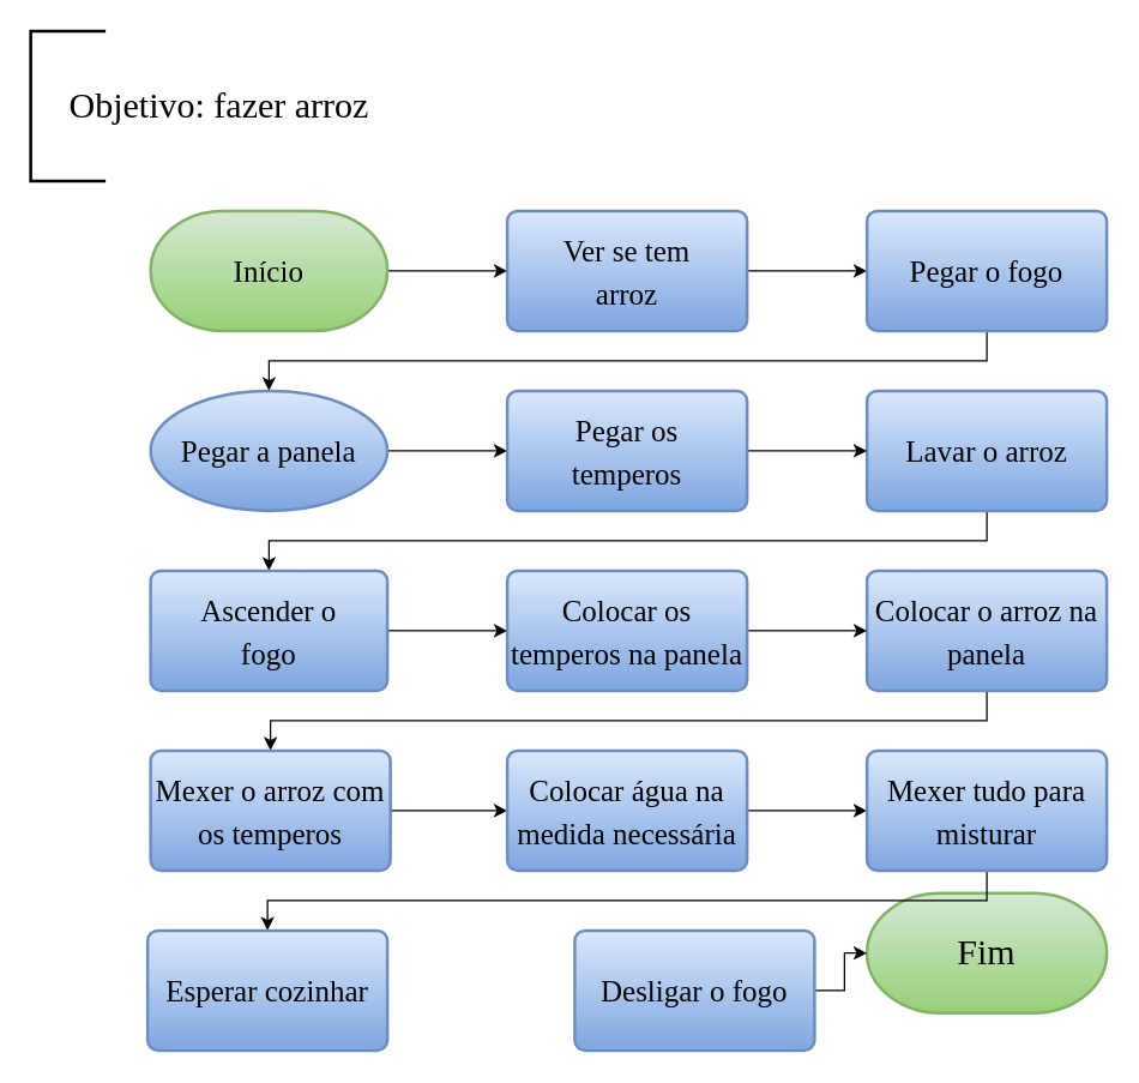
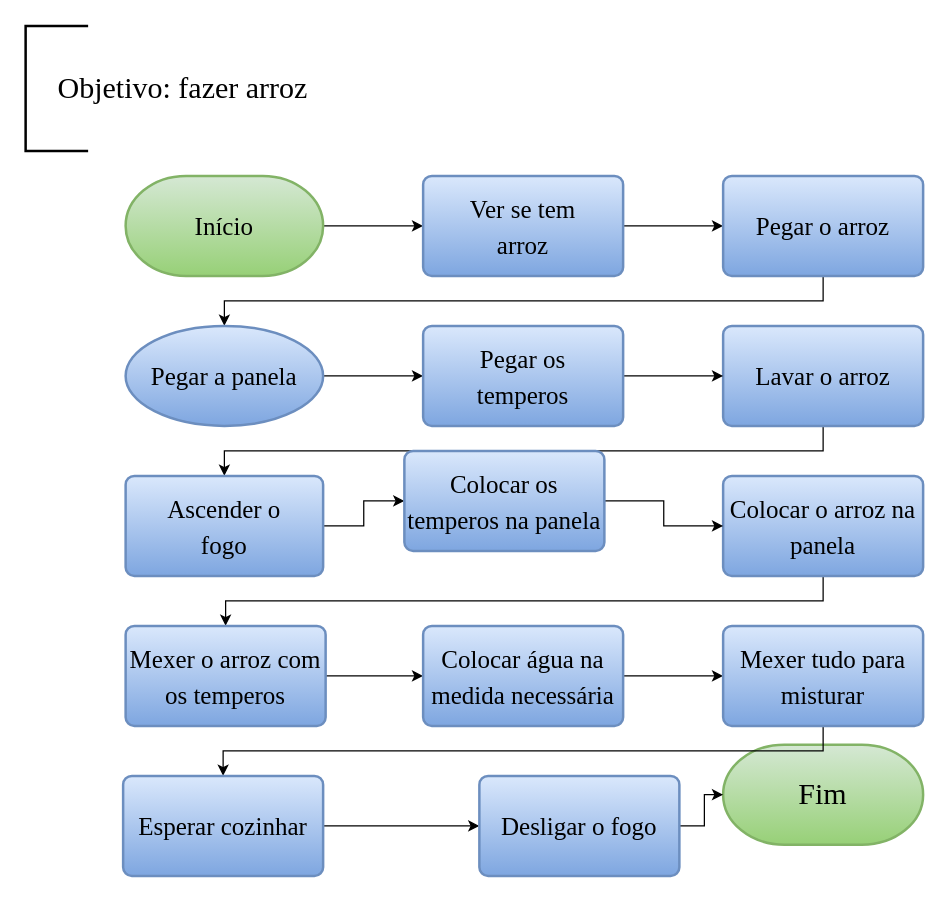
  <mxCell id="0" />
  <mxCell id="1" parent="0" />
  <mxCell id="2" style="edgeStyle=orthogonalEdgeStyle;rounded=0;orthogonalLoop=1;jettySize=auto;html=1;exitX=1;exitY=0.5;exitDx=0;exitDy=0;exitPerimeter=0;entryX=0;entryY=0.5;entryDx=0;entryDy=0;fontSize=20;" edge="1" parent="1" source="3" target="5"><mxGeometry relative="1" as="geometry" /></mxCell>
  <mxCell id="3" value="&lt;font style=&quot;font-size: 20px;&quot;&gt;Início&lt;/font&gt;" style="strokeWidth=2;html=1;shape=mxgraph.flowchart.terminator;whiteSpace=wrap;strokeColor=#82b366;shadow=0;sketch=0;fontFamily=Times New Roman;fontSize=20;fillColor=#d5e8d4;gradientColor=#97d077;fontStyle=0" vertex="1" parent="1"><mxGeometry x="100" y="140" width="158" height="80" as="geometry" /></mxCell>
  <mxCell id="4" style="edgeStyle=orthogonalEdgeStyle;rounded=0;orthogonalLoop=1;jettySize=auto;html=1;exitX=1;exitY=0.5;exitDx=0;exitDy=0;entryX=0;entryY=0.5;entryDx=0;entryDy=0;fontSize=20;" edge="1" parent="1" source="5" target="9"><mxGeometry relative="1" as="geometry" /></mxCell>
  <mxCell id="5" value="&lt;font style=&quot;font-size: 20px&quot;&gt;Ver se tem&lt;br&gt;arroz&lt;/font&gt;" style="rounded=1;whiteSpace=wrap;html=1;absoluteArcSize=1;arcSize=14;strokeWidth=2;shadow=0;sketch=0;fillColor=#dae8fc;fontFamily=Times New Roman;fontSize=24;strokeColor=#6c8ebf;gradientColor=#7ea6e0;fontStyle=0" vertex="1" parent="1"><mxGeometry x="338" y="140" width="160" height="80" as="geometry" /></mxCell>
  <mxCell id="6" value="&lt;span style=&quot;font-size: 24px&quot;&gt;Fim&lt;br&gt;&lt;/span&gt;" style="strokeWidth=2;html=1;shape=mxgraph.flowchart.terminator;whiteSpace=wrap;strokeColor=#82b366;shadow=0;sketch=0;fontFamily=Times New Roman;fontSize=24;fillColor=#d5e8d4;gradientColor=#97d077;fontStyle=0" vertex="1" parent="1"><mxGeometry x="578" y="595" width="160" height="80" as="geometry" /></mxCell>
  <mxCell id="7" value="&amp;nbsp; &amp;nbsp; Objetivo: fazer arroz" style="strokeWidth=2;html=1;shape=mxgraph.flowchart.annotation_1;align=left;pointerEvents=1;shadow=0;sketch=0;fillColor=#0066CC;fontFamily=Times New Roman;fontSize=24;fontColor=#000000;" vertex="1" parent="1"><mxGeometry x="20" y="20" width="50" height="100" as="geometry" /></mxCell>
  <mxCell id="8" style="edgeStyle=orthogonalEdgeStyle;rounded=0;orthogonalLoop=1;jettySize=auto;html=1;exitX=0.5;exitY=1;exitDx=0;exitDy=0;entryX=0.5;entryY=0;entryDx=0;entryDy=0;fontSize=20;" edge="1" parent="1" source="9" target="11"><mxGeometry relative="1" as="geometry" /></mxCell>
- <mxCell id="9" value="&lt;font style=&quot;font-size: 20px&quot;&gt;Pegar o fogo&lt;/font&gt;" style="rounded=1;whiteSpace=wrap;html=1;absoluteArcSize=1;arcSize=14;strokeWidth=2;shadow=0;sketch=0;fillColor=#dae8fc;fontFamily=Times New Roman;fontSize=24;strokeColor=#6c8ebf;gradientColor=#7ea6e0;fontStyle=0" vertex="1" parent="1"><mxGeometry x="578" y="140" width="160" height="80" as="geometry" /></mxCell>
+ <mxCell id="9" value="&lt;font style=&quot;font-size: 20px&quot;&gt;Pegar o arroz&lt;/font&gt;" style="rounded=1;whiteSpace=wrap;html=1;absoluteArcSize=1;arcSize=14;strokeWidth=2;shadow=0;sketch=0;fillColor=#dae8fc;fontFamily=Times New Roman;fontSize=24;strokeColor=#6c8ebf;gradientColor=#7ea6e0;fontStyle=0" vertex="1" parent="1"><mxGeometry x="578" y="140" width="160" height="80" as="geometry" /></mxCell>
  <mxCell id="10" style="edgeStyle=orthogonalEdgeStyle;rounded=0;orthogonalLoop=1;jettySize=auto;html=1;exitX=1;exitY=0.5;exitDx=0;exitDy=0;entryX=0;entryY=0.5;entryDx=0;entryDy=0;fontSize=20;" edge="1" parent="1" source="11" target="17"><mxGeometry relative="1" as="geometry" /></mxCell>
  <mxCell id="11" value="&lt;font style=&quot;font-size: 20px&quot;&gt;Pegar a panela&lt;/font&gt;" style="ellipse;whiteSpace=wrap;html=1;absoluteArcSize=1;arcSize=14;strokeWidth=2;shadow=0;sketch=0;fillColor=#dae8fc;fontFamily=Times New Roman;fontSize=24;strokeColor=#6c8ebf;gradientColor=#7ea6e0;fontStyle=0;" vertex="1" parent="1"><mxGeometry x="100" y="260" width="158" height="80" as="geometry" /></mxCell>
  <mxCell id="12" style="edgeStyle=orthogonalEdgeStyle;rounded=0;orthogonalLoop=1;jettySize=auto;html=1;exitX=0.5;exitY=1;exitDx=0;exitDy=0;entryX=0.5;entryY=0;entryDx=0;entryDy=0;fontSize=20;" edge="1" parent="1" source="13" target="23"><mxGeometry relative="1" as="geometry" /></mxCell>
  <mxCell id="13" value="&lt;font style=&quot;font-size: 20px&quot;&gt;Colocar o arroz na panela&lt;/font&gt;" style="rounded=1;whiteSpace=wrap;html=1;absoluteArcSize=1;arcSize=14;strokeWidth=2;shadow=0;sketch=0;fillColor=#dae8fc;fontFamily=Times New Roman;fontSize=24;strokeColor=#6c8ebf;gradientColor=#7ea6e0;fontStyle=0" vertex="1" parent="1"><mxGeometry x="578" y="380" width="160" height="80" as="geometry" /></mxCell>
  <mxCell id="14" style="edgeStyle=orthogonalEdgeStyle;rounded=0;orthogonalLoop=1;jettySize=auto;html=1;exitX=0.5;exitY=1;exitDx=0;exitDy=0;entryX=0.5;entryY=0;entryDx=0;entryDy=0;fontSize=20;" edge="1" parent="1" source="15" target="19"><mxGeometry relative="1" as="geometry" /></mxCell>
  <mxCell id="15" value="&lt;font style=&quot;font-size: 20px&quot;&gt;Lavar o arroz&lt;/font&gt;" style="rounded=1;whiteSpace=wrap;html=1;absoluteArcSize=1;arcSize=14;strokeWidth=2;shadow=0;sketch=0;fillColor=#dae8fc;fontFamily=Times New Roman;fontSize=24;strokeColor=#6c8ebf;gradientColor=#7ea6e0;fontStyle=0" vertex="1" parent="1"><mxGeometry x="578" y="260" width="160" height="80" as="geometry" /></mxCell>
  <mxCell id="16" style="edgeStyle=orthogonalEdgeStyle;rounded=0;orthogonalLoop=1;jettySize=auto;html=1;exitX=1;exitY=0.5;exitDx=0;exitDy=0;entryX=0;entryY=0.5;entryDx=0;entryDy=0;fontSize=20;" edge="1" parent="1" source="17" target="15"><mxGeometry relative="1" as="geometry" /></mxCell>
  <mxCell id="17" value="&lt;font style=&quot;font-size: 20px&quot;&gt;Pegar os&lt;br&gt;temperos&lt;/font&gt;" style="rounded=1;whiteSpace=wrap;html=1;absoluteArcSize=1;arcSize=14;strokeWidth=2;shadow=0;sketch=0;fillColor=#dae8fc;fontFamily=Times New Roman;fontSize=24;strokeColor=#6c8ebf;gradientColor=#7ea6e0;fontStyle=0" vertex="1" parent="1"><mxGeometry x="338" y="260" width="160" height="80" as="geometry" /></mxCell>
  <mxCell id="18" style="edgeStyle=orthogonalEdgeStyle;rounded=0;orthogonalLoop=1;jettySize=auto;html=1;exitX=1;exitY=0.5;exitDx=0;exitDy=0;entryX=0;entryY=0.5;entryDx=0;entryDy=0;fontSize=20;" edge="1" parent="1" source="19" target="21"><mxGeometry relative="1" as="geometry" /></mxCell>
  <mxCell id="19" value="&lt;font style=&quot;font-size: 20px&quot;&gt;Ascender o&lt;br&gt;fogo&lt;/font&gt;" style="rounded=1;whiteSpace=wrap;html=1;absoluteArcSize=1;arcSize=14;strokeWidth=2;shadow=0;sketch=0;fillColor=#dae8fc;fontFamily=Times New Roman;fontSize=24;strokeColor=#6c8ebf;gradientColor=#7ea6e0;fontStyle=0" vertex="1" parent="1"><mxGeometry x="100" y="380" width="158" height="80" as="geometry" /></mxCell>
  <mxCell id="20" style="edgeStyle=orthogonalEdgeStyle;rounded=0;orthogonalLoop=1;jettySize=auto;html=1;exitX=1;exitY=0.5;exitDx=0;exitDy=0;entryX=0;entryY=0.5;entryDx=0;entryDy=0;fontSize=20;" edge="1" parent="1" source="21" target="13"><mxGeometry relative="1" as="geometry" /></mxCell>
- <mxCell id="21" value="&lt;font style=&quot;font-size: 20px&quot;&gt;Colocar os&lt;br&gt;temperos na panela&lt;/font&gt;" style="rounded=1;whiteSpace=wrap;html=1;absoluteArcSize=1;arcSize=14;strokeWidth=2;shadow=0;sketch=0;fillColor=#dae8fc;fontFamily=Times New Roman;fontSize=24;strokeColor=#6c8ebf;gradientColor=#7ea6e0;fontStyle=0" vertex="1" parent="1"><mxGeometry x="338" y="380" width="160" height="80" as="geometry" /></mxCell>
+ <mxCell id="21" value="&lt;font style=&quot;font-size: 20px&quot;&gt;Colocar os&lt;br&gt;temperos na panela&lt;/font&gt;" style="rounded=1;whiteSpace=wrap;html=1;absoluteArcSize=1;arcSize=14;strokeWidth=2;shadow=0;sketch=0;fillColor=#dae8fc;fontFamily=Times New Roman;fontSize=24;strokeColor=#6c8ebf;gradientColor=#7ea6e0;fontStyle=0" vertex="1" parent="1"><mxGeometry x="323" y="360" width="160" height="80" as="geometry" /></mxCell>
  <mxCell id="22" style="edgeStyle=orthogonalEdgeStyle;rounded=0;orthogonalLoop=1;jettySize=auto;html=1;exitX=1;exitY=0.5;exitDx=0;exitDy=0;entryX=0;entryY=0.5;entryDx=0;entryDy=0;fontSize=20;" edge="1" parent="1" source="23" target="25"><mxGeometry relative="1" as="geometry" /></mxCell>
  <mxCell id="23" value="&lt;font style=&quot;font-size: 20px&quot;&gt;Mexer o arroz com os temperos&lt;/font&gt;" style="rounded=1;whiteSpace=wrap;html=1;absoluteArcSize=1;arcSize=14;strokeWidth=2;shadow=0;sketch=0;fillColor=#dae8fc;fontFamily=Times New Roman;fontSize=24;strokeColor=#6c8ebf;gradientColor=#7ea6e0;fontStyle=0" vertex="1" parent="1"><mxGeometry x="100" y="500" width="160" height="80" as="geometry" /></mxCell>
  <mxCell id="24" style="edgeStyle=orthogonalEdgeStyle;rounded=0;orthogonalLoop=1;jettySize=auto;html=1;exitX=1;exitY=0.5;exitDx=0;exitDy=0;entryX=0;entryY=0.5;entryDx=0;entryDy=0;fontSize=20;" edge="1" parent="1" source="25" target="27"><mxGeometry relative="1" as="geometry" /></mxCell>
  <mxCell id="25" value="&lt;font style=&quot;font-size: 20px&quot;&gt;Colocar água na medida necessária&lt;/font&gt;" style="rounded=1;whiteSpace=wrap;html=1;absoluteArcSize=1;arcSize=14;strokeWidth=2;shadow=0;sketch=0;fillColor=#dae8fc;fontFamily=Times New Roman;fontSize=24;strokeColor=#6c8ebf;gradientColor=#7ea6e0;fontStyle=0" vertex="1" parent="1"><mxGeometry x="338" y="500" width="160" height="80" as="geometry" /></mxCell>
  <mxCell id="26" style="edgeStyle=orthogonalEdgeStyle;rounded=0;orthogonalLoop=1;jettySize=auto;html=1;exitX=0.5;exitY=1;exitDx=0;exitDy=0;entryX=0.5;entryY=0;entryDx=0;entryDy=0;fontSize=20;" edge="1" parent="1" source="27" target="29"><mxGeometry relative="1" as="geometry" /></mxCell>
  <mxCell id="27" value="&lt;font style=&quot;font-size: 20px&quot;&gt;Mexer tudo para misturar&lt;/font&gt;" style="rounded=1;whiteSpace=wrap;html=1;absoluteArcSize=1;arcSize=14;strokeWidth=2;shadow=0;sketch=0;fillColor=#dae8fc;fontFamily=Times New Roman;fontSize=24;strokeColor=#6c8ebf;gradientColor=#7ea6e0;fontStyle=0" vertex="1" parent="1"><mxGeometry x="578" y="500" width="160" height="80" as="geometry" /></mxCell>
+ <mxCell id="28" style="edgeStyle=orthogonalEdgeStyle;rounded=0;orthogonalLoop=1;jettySize=auto;html=1;exitX=1;exitY=0.5;exitDx=0;exitDy=0;entryX=0;entryY=0.5;entryDx=0;entryDy=0;fontSize=20;" edge="1" parent="1" source="29" target="31"><mxGeometry relative="1" as="geometry" /></mxCell>
  <mxCell id="29" value="&lt;font style=&quot;font-size: 20px&quot;&gt;Esperar cozinhar&lt;/font&gt;" style="rounded=1;whiteSpace=wrap;html=1;absoluteArcSize=1;arcSize=14;strokeWidth=2;shadow=0;sketch=0;fillColor=#dae8fc;fontFamily=Times New Roman;fontSize=24;strokeColor=#6c8ebf;gradientColor=#7ea6e0;fontStyle=0" vertex="1" parent="1"><mxGeometry x="98" y="620" width="160" height="80" as="geometry" /></mxCell>
  <mxCell id="30" style="edgeStyle=orthogonalEdgeStyle;rounded=0;orthogonalLoop=1;jettySize=auto;html=1;exitX=1;exitY=0.5;exitDx=0;exitDy=0;entryX=0;entryY=0.5;entryDx=0;entryDy=0;entryPerimeter=0;fontSize=20;" edge="1" parent="1" source="31" target="6"><mxGeometry relative="1" as="geometry" /></mxCell>
  <mxCell id="31" value="&lt;font style=&quot;font-size: 20px&quot;&gt;Desligar o fogo&lt;/font&gt;" style="rounded=1;whiteSpace=wrap;html=1;absoluteArcSize=1;arcSize=14;strokeWidth=2;shadow=0;sketch=0;fillColor=#dae8fc;fontFamily=Times New Roman;fontSize=24;strokeColor=#6c8ebf;gradientColor=#7ea6e0;fontStyle=0" vertex="1" parent="1"><mxGeometry x="383" y="620" width="160" height="80" as="geometry" /></mxCell>
